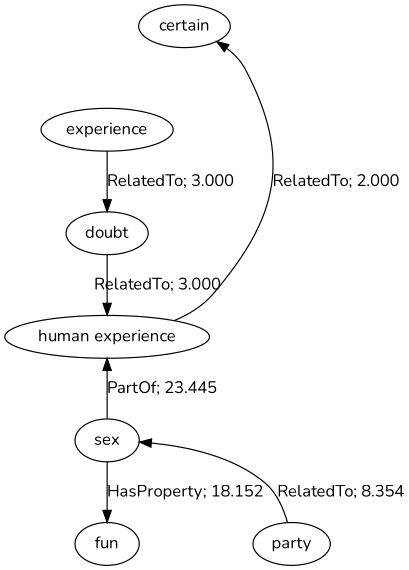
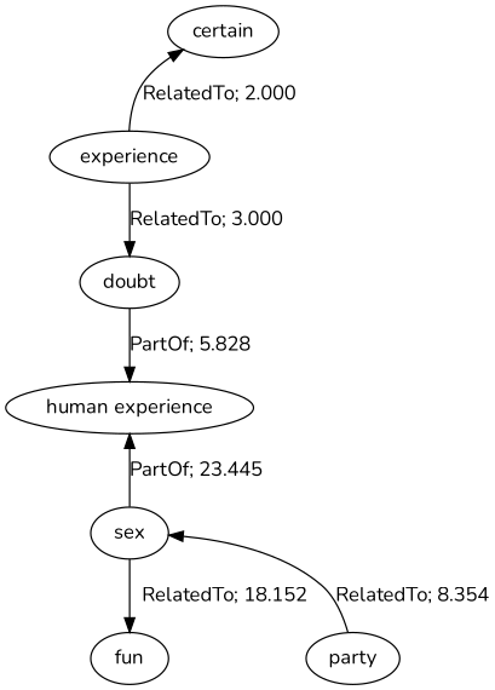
  digraph {
    fontname=Nunito
    node [fontname=Nunito]
    edge [dir=back fontname=Nunito]
    n1 [label=certain]
    n2 [label=experience]
    n3 [label=doubt]
    n4 [label="human experience"]
    n5 [label=sex]
    n6 [label=fun]
    n7 [label=party]
-   n1 -> n4 [label="RelatedTo; 2.000" weight=2.000]
+   n1 -> n2 [label="RelatedTo; 2.000" weight=2.000]
    n2 -> n3 [dir=forward label="RelatedTo; 3.000" weight=3.000]
-   n3 -> n4 [dir=forward label="RelatedTo; 3.000" weight=5.828]
+   n3 -> n4 [dir=forward label="PartOf; 5.828" weight=5.828]
    n4 -> n5 [label="PartOf; 23.445" weight=23.444]
-   n5 -> n6 [dir=forward label="HasProperty; 18.152" weight=18.152]
+   n5 -> n6 [dir=forward label="RelatedTo; 18.152" weight=18.152]
    n5 -> n7 [label="RelatedTo; 8.354" weight=8.354]
  }
